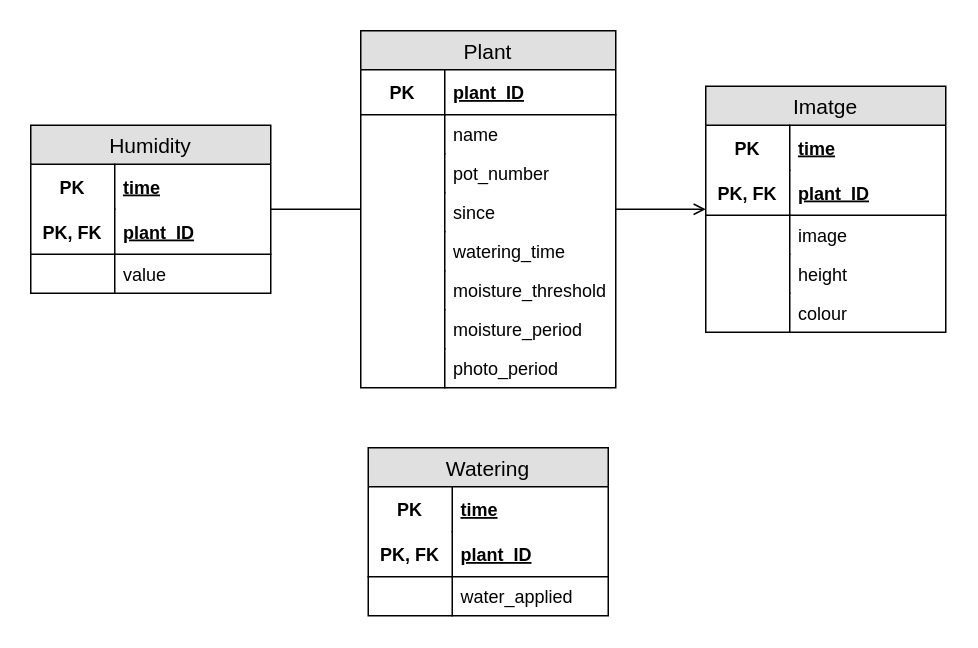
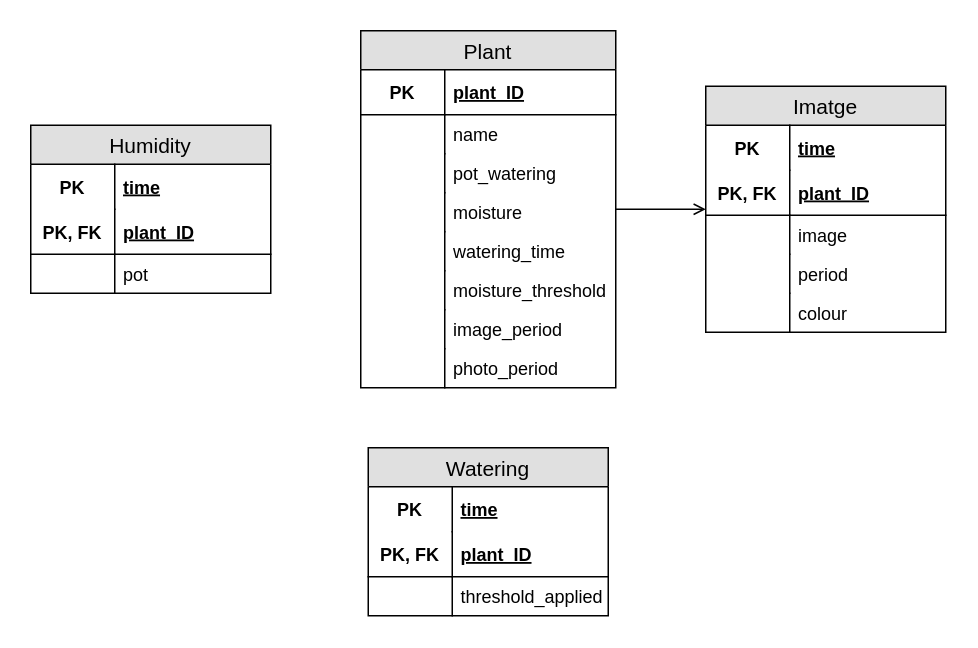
  <mxCell id="0" />
  <mxCell id="1" parent="0" />
- <mxCell id="2" style="edgeStyle=orthogonalEdgeStyle;rounded=0;orthogonalLoop=1;jettySize=auto;html=1;endArrow=none;endFill=0;" parent="1" source="3" target="22" edge="1"><mxGeometry relative="1" as="geometry" /></mxCell>
  <mxCell id="3" value="Humidity" style="swimlane;fontStyle=0;childLayout=stackLayout;horizontal=1;startSize=26;fillColor=#e0e0e0;horizontalStack=0;resizeParent=1;resizeParentMax=0;resizeLast=0;collapsible=1;marginBottom=0;swimlaneFillColor=#ffffff;align=center;fontSize=14;" parent="1" vertex="1"><mxGeometry x="20" y="83" width="160" height="112" as="geometry" /></mxCell>
  <mxCell id="4" value="time" style="shape=partialRectangle;top=0;left=0;right=0;bottom=0;align=left;verticalAlign=middle;fillColor=none;spacingLeft=60;spacingRight=4;overflow=hidden;rotatable=0;points=[[0,0.5],[1,0.5]];portConstraint=eastwest;dropTarget=0;fontStyle=5;fontSize=12;" parent="3" vertex="1"><mxGeometry y="26" width="160" height="30" as="geometry" /></mxCell>
  <mxCell id="5" value="PK" style="shape=partialRectangle;fontStyle=1;top=0;left=0;bottom=0;fillColor=none;align=center;verticalAlign=middle;spacingLeft=4;spacingRight=4;overflow=hidden;rotatable=0;points=[];portConstraint=eastwest;part=1;fontSize=12;" parent="4" vertex="1" connectable="0"><mxGeometry width="56" height="30" as="geometry" /></mxCell>
  <mxCell id="6" value="plant_ID" style="shape=partialRectangle;top=0;left=0;right=0;bottom=1;align=left;verticalAlign=middle;fillColor=none;spacingLeft=60;spacingRight=4;overflow=hidden;rotatable=0;points=[[0,0.5],[1,0.5]];portConstraint=eastwest;dropTarget=0;fontStyle=5;fontSize=12;" parent="3" vertex="1"><mxGeometry y="56" width="160" height="30" as="geometry" /></mxCell>
  <mxCell id="7" value="PK, FK" style="shape=partialRectangle;fontStyle=1;top=0;left=0;bottom=0;fillColor=none;align=center;verticalAlign=middle;spacingLeft=4;spacingRight=4;overflow=hidden;rotatable=0;points=[];portConstraint=eastwest;part=1;fontSize=12;" parent="6" vertex="1" connectable="0"><mxGeometry width="56" height="30" as="geometry" /></mxCell>
- <mxCell id="8" value="value" style="shape=partialRectangle;top=0;left=0;right=0;bottom=0;align=left;verticalAlign=top;fillColor=none;spacingLeft=60;spacingRight=4;overflow=hidden;rotatable=0;points=[[0,0.5],[1,0.5]];portConstraint=eastwest;dropTarget=0;fontSize=12;" parent="3" vertex="1"><mxGeometry y="86" width="160" height="26" as="geometry" /></mxCell>
+ <mxCell id="8" value="pot" style="shape=partialRectangle;top=0;left=0;right=0;bottom=0;align=left;verticalAlign=top;fillColor=none;spacingLeft=60;spacingRight=4;overflow=hidden;rotatable=0;points=[[0,0.5],[1,0.5]];portConstraint=eastwest;dropTarget=0;fontSize=12;" parent="3" vertex="1"><mxGeometry y="86" width="160" height="26" as="geometry" /></mxCell>
  <mxCell id="9" value="" style="shape=partialRectangle;top=0;left=0;bottom=0;fillColor=none;align=left;verticalAlign=top;spacingLeft=4;spacingRight=4;overflow=hidden;rotatable=0;points=[];portConstraint=eastwest;part=1;fontSize=12;" parent="8" vertex="1" connectable="0"><mxGeometry width="56" height="26" as="geometry" /></mxCell>
  <mxCell id="10" value="Imatge" style="swimlane;fontStyle=0;childLayout=stackLayout;horizontal=1;startSize=26;fillColor=#e0e0e0;horizontalStack=0;resizeParent=1;resizeParentMax=0;resizeLast=0;collapsible=1;marginBottom=0;swimlaneFillColor=#ffffff;align=center;fontSize=14;" parent="1" vertex="1"><mxGeometry x="470" y="57" width="160" height="164" as="geometry" /></mxCell>
  <mxCell id="11" value="time" style="shape=partialRectangle;top=0;left=0;right=0;bottom=0;align=left;verticalAlign=middle;fillColor=none;spacingLeft=60;spacingRight=4;overflow=hidden;rotatable=0;points=[[0,0.5],[1,0.5]];portConstraint=eastwest;dropTarget=0;fontStyle=5;fontSize=12;" parent="10" vertex="1"><mxGeometry y="26" width="160" height="30" as="geometry" /></mxCell>
  <mxCell id="12" value="PK" style="shape=partialRectangle;fontStyle=1;top=0;left=0;bottom=0;fillColor=none;align=center;verticalAlign=middle;spacingLeft=4;spacingRight=4;overflow=hidden;rotatable=0;points=[];portConstraint=eastwest;part=1;fontSize=12;" parent="11" vertex="1" connectable="0"><mxGeometry width="56" height="30" as="geometry" /></mxCell>
  <mxCell id="13" value="plant_ID" style="shape=partialRectangle;top=0;left=0;right=0;bottom=1;align=left;verticalAlign=middle;fillColor=none;spacingLeft=60;spacingRight=4;overflow=hidden;rotatable=0;points=[[0,0.5],[1,0.5]];portConstraint=eastwest;dropTarget=0;fontStyle=5;fontSize=12;" parent="10" vertex="1"><mxGeometry y="56" width="160" height="30" as="geometry" /></mxCell>
  <mxCell id="14" value="PK, FK" style="shape=partialRectangle;fontStyle=1;top=0;left=0;bottom=0;fillColor=none;align=center;verticalAlign=middle;spacingLeft=4;spacingRight=4;overflow=hidden;rotatable=0;points=[];portConstraint=eastwest;part=1;fontSize=12;" parent="13" vertex="1" connectable="0"><mxGeometry width="56" height="30" as="geometry" /></mxCell>
  <mxCell id="15" value="image" style="shape=partialRectangle;top=0;left=0;right=0;bottom=0;align=left;verticalAlign=top;fillColor=none;spacingLeft=60;spacingRight=4;overflow=hidden;rotatable=0;points=[[0,0.5],[1,0.5]];portConstraint=eastwest;dropTarget=0;fontSize=12;" parent="10" vertex="1"><mxGeometry y="86" width="160" height="26" as="geometry" /></mxCell>
  <mxCell id="16" value="" style="shape=partialRectangle;top=0;left=0;bottom=0;fillColor=none;align=left;verticalAlign=top;spacingLeft=4;spacingRight=4;overflow=hidden;rotatable=0;points=[];portConstraint=eastwest;part=1;fontSize=12;" parent="15" vertex="1" connectable="0"><mxGeometry width="56" height="26" as="geometry" /></mxCell>
- <mxCell id="17" value="height" style="shape=partialRectangle;top=0;left=0;right=0;bottom=0;align=left;verticalAlign=top;fillColor=none;spacingLeft=60;spacingRight=4;overflow=hidden;rotatable=0;points=[[0,0.5],[1,0.5]];portConstraint=eastwest;dropTarget=0;fontSize=12;" parent="10" vertex="1"><mxGeometry y="112" width="160" height="26" as="geometry" /></mxCell>
+ <mxCell id="17" value="period" style="shape=partialRectangle;top=0;left=0;right=0;bottom=0;align=left;verticalAlign=top;fillColor=none;spacingLeft=60;spacingRight=4;overflow=hidden;rotatable=0;points=[[0,0.5],[1,0.5]];portConstraint=eastwest;dropTarget=0;fontSize=12;" parent="10" vertex="1"><mxGeometry y="112" width="160" height="26" as="geometry" /></mxCell>
  <mxCell id="18" value="" style="shape=partialRectangle;top=0;left=0;bottom=0;fillColor=none;align=left;verticalAlign=top;spacingLeft=4;spacingRight=4;overflow=hidden;rotatable=0;points=[];portConstraint=eastwest;part=1;fontSize=12;" parent="17" vertex="1" connectable="0"><mxGeometry width="56" height="26" as="geometry" /></mxCell>
  <mxCell id="19" value="colour" style="shape=partialRectangle;top=0;left=0;right=0;bottom=0;align=left;verticalAlign=top;fillColor=none;spacingLeft=60;spacingRight=4;overflow=hidden;rotatable=0;points=[[0,0.5],[1,0.5]];portConstraint=eastwest;dropTarget=0;fontSize=12;" parent="10" vertex="1"><mxGeometry y="138" width="160" height="26" as="geometry" /></mxCell>
  <mxCell id="20" value="" style="shape=partialRectangle;top=0;left=0;bottom=0;fillColor=none;align=left;verticalAlign=top;spacingLeft=4;spacingRight=4;overflow=hidden;rotatable=0;points=[];portConstraint=eastwest;part=1;fontSize=12;" parent="19" vertex="1" connectable="0"><mxGeometry width="56" height="26" as="geometry" /></mxCell>
  <mxCell id="21" style="edgeStyle=orthogonalEdgeStyle;rounded=0;orthogonalLoop=1;jettySize=auto;html=1;endArrow=open;endFill=0;" parent="1" source="22" target="10" edge="1"><mxGeometry relative="1" as="geometry" /></mxCell>
  <mxCell id="22" value="Plant" style="swimlane;fontStyle=0;childLayout=stackLayout;horizontal=1;startSize=26;fillColor=#e0e0e0;horizontalStack=0;resizeParent=1;resizeParentMax=0;resizeLast=0;collapsible=1;marginBottom=0;swimlaneFillColor=#ffffff;align=center;fontSize=14;" parent="1" vertex="1"><mxGeometry x="240" y="20" width="170" height="238" as="geometry" /></mxCell>
  <mxCell id="23" value="plant_ID" style="shape=partialRectangle;top=0;left=0;right=0;bottom=1;align=left;verticalAlign=middle;fillColor=none;spacingLeft=60;spacingRight=4;overflow=hidden;rotatable=0;points=[[0,0.5],[1,0.5]];portConstraint=eastwest;dropTarget=0;fontStyle=5;fontSize=12;" parent="22" vertex="1"><mxGeometry y="26" width="170" height="30" as="geometry" /></mxCell>
  <mxCell id="24" value="PK" style="shape=partialRectangle;fontStyle=1;top=0;left=0;bottom=0;fillColor=none;align=center;verticalAlign=middle;spacingLeft=4;spacingRight=4;overflow=hidden;rotatable=0;points=[];portConstraint=eastwest;part=1;fontSize=12;" parent="23" vertex="1" connectable="0"><mxGeometry width="56" height="30" as="geometry" /></mxCell>
  <mxCell id="25" value="name" style="shape=partialRectangle;top=0;left=0;right=0;bottom=0;align=left;verticalAlign=top;fillColor=none;spacingLeft=60;spacingRight=4;overflow=hidden;rotatable=0;points=[[0,0.5],[1,0.5]];portConstraint=eastwest;dropTarget=0;fontSize=12;" parent="22" vertex="1"><mxGeometry y="56" width="170" height="26" as="geometry" /></mxCell>
  <mxCell id="26" value="" style="shape=partialRectangle;top=0;left=0;bottom=0;fillColor=none;align=left;verticalAlign=top;spacingLeft=4;spacingRight=4;overflow=hidden;rotatable=0;points=[];portConstraint=eastwest;part=1;fontSize=12;" parent="25" vertex="1" connectable="0"><mxGeometry width="56" height="26" as="geometry" /></mxCell>
- <mxCell id="27" value="pot_number" style="shape=partialRectangle;top=0;left=0;right=0;bottom=0;align=left;verticalAlign=top;fillColor=none;spacingLeft=60;spacingRight=4;overflow=hidden;rotatable=0;points=[[0,0.5],[1,0.5]];portConstraint=eastwest;dropTarget=0;fontSize=12;" parent="22" vertex="1"><mxGeometry y="82" width="170" height="26" as="geometry" /></mxCell>
+ <mxCell id="27" value="pot_watering" style="shape=partialRectangle;top=0;left=0;right=0;bottom=0;align=left;verticalAlign=top;fillColor=none;spacingLeft=60;spacingRight=4;overflow=hidden;rotatable=0;points=[[0,0.5],[1,0.5]];portConstraint=eastwest;dropTarget=0;fontSize=12;" parent="22" vertex="1"><mxGeometry y="82" width="170" height="26" as="geometry" /></mxCell>
  <mxCell id="28" value="" style="shape=partialRectangle;top=0;left=0;bottom=0;fillColor=none;align=left;verticalAlign=top;spacingLeft=4;spacingRight=4;overflow=hidden;rotatable=0;points=[];portConstraint=eastwest;part=1;fontSize=12;" parent="27" vertex="1" connectable="0"><mxGeometry width="56" height="26" as="geometry" /></mxCell>
- <mxCell id="29" value="since" style="shape=partialRectangle;top=0;left=0;right=0;bottom=0;align=left;verticalAlign=top;fillColor=none;spacingLeft=60;spacingRight=4;overflow=hidden;rotatable=0;points=[[0,0.5],[1,0.5]];portConstraint=eastwest;dropTarget=0;fontSize=12;" parent="22" vertex="1"><mxGeometry y="108" width="170" height="26" as="geometry" /></mxCell>
+ <mxCell id="29" value="moisture" style="shape=partialRectangle;top=0;left=0;right=0;bottom=0;align=left;verticalAlign=top;fillColor=none;spacingLeft=60;spacingRight=4;overflow=hidden;rotatable=0;points=[[0,0.5],[1,0.5]];portConstraint=eastwest;dropTarget=0;fontSize=12;" parent="22" vertex="1"><mxGeometry y="108" width="170" height="26" as="geometry" /></mxCell>
  <mxCell id="30" value="" style="shape=partialRectangle;top=0;left=0;bottom=0;fillColor=none;align=left;verticalAlign=top;spacingLeft=4;spacingRight=4;overflow=hidden;rotatable=0;points=[];portConstraint=eastwest;part=1;fontSize=12;" parent="29" vertex="1" connectable="0"><mxGeometry width="56" height="26" as="geometry" /></mxCell>
  <mxCell id="31" value="watering_time" style="shape=partialRectangle;top=0;left=0;right=0;bottom=0;align=left;verticalAlign=top;fillColor=none;spacingLeft=60;spacingRight=4;overflow=hidden;rotatable=0;points=[[0,0.5],[1,0.5]];portConstraint=eastwest;dropTarget=0;fontSize=12;" parent="22" vertex="1"><mxGeometry y="134" width="170" height="26" as="geometry" /></mxCell>
  <mxCell id="32" value="" style="shape=partialRectangle;top=0;left=0;bottom=0;fillColor=none;align=left;verticalAlign=top;spacingLeft=4;spacingRight=4;overflow=hidden;rotatable=0;points=[];portConstraint=eastwest;part=1;fontSize=12;" parent="31" vertex="1" connectable="0"><mxGeometry width="56" height="26" as="geometry" /></mxCell>
  <mxCell id="33" value="moisture_threshold" style="shape=partialRectangle;top=0;left=0;right=0;bottom=0;align=left;verticalAlign=top;fillColor=none;spacingLeft=60;spacingRight=4;overflow=hidden;rotatable=0;points=[[0,0.5],[1,0.5]];portConstraint=eastwest;dropTarget=0;fontSize=12;" parent="22" vertex="1"><mxGeometry y="160" width="170" height="26" as="geometry" /></mxCell>
  <mxCell id="34" value="" style="shape=partialRectangle;top=0;left=0;bottom=0;fillColor=none;align=left;verticalAlign=top;spacingLeft=4;spacingRight=4;overflow=hidden;rotatable=0;points=[];portConstraint=eastwest;part=1;fontSize=12;" parent="33" vertex="1" connectable="0"><mxGeometry width="56" height="26" as="geometry" /></mxCell>
- <mxCell id="35" value="moisture_period" style="shape=partialRectangle;top=0;left=0;right=0;bottom=0;align=left;verticalAlign=top;fillColor=none;spacingLeft=60;spacingRight=4;overflow=hidden;rotatable=0;points=[[0,0.5],[1,0.5]];portConstraint=eastwest;dropTarget=0;fontSize=12;" vertex="1" parent="22"><mxGeometry y="186" width="170" height="26" as="geometry" /></mxCell>
+ <mxCell id="35" value="image_period" style="shape=partialRectangle;top=0;left=0;right=0;bottom=0;align=left;verticalAlign=top;fillColor=none;spacingLeft=60;spacingRight=4;overflow=hidden;rotatable=0;points=[[0,0.5],[1,0.5]];portConstraint=eastwest;dropTarget=0;fontSize=12;" vertex="1" parent="22"><mxGeometry y="186" width="170" height="26" as="geometry" /></mxCell>
  <mxCell id="36" value="" style="shape=partialRectangle;top=0;left=0;bottom=0;fillColor=none;align=left;verticalAlign=top;spacingLeft=4;spacingRight=4;overflow=hidden;rotatable=0;points=[];portConstraint=eastwest;part=1;fontSize=12;" vertex="1" connectable="0" parent="35"><mxGeometry width="56" height="26" as="geometry" /></mxCell>
  <mxCell id="37" value="photo_period" style="shape=partialRectangle;top=0;left=0;right=0;bottom=0;align=left;verticalAlign=top;fillColor=none;spacingLeft=60;spacingRight=4;overflow=hidden;rotatable=0;points=[[0,0.5],[1,0.5]];portConstraint=eastwest;dropTarget=0;fontSize=12;" parent="22" vertex="1"><mxGeometry y="212" width="170" height="26" as="geometry" /></mxCell>
  <mxCell id="38" value="" style="shape=partialRectangle;top=0;left=0;bottom=0;fillColor=none;align=left;verticalAlign=top;spacingLeft=4;spacingRight=4;overflow=hidden;rotatable=0;points=[];portConstraint=eastwest;part=1;fontSize=12;" parent="37" vertex="1" connectable="0"><mxGeometry width="56" height="26" as="geometry" /></mxCell>
  <mxCell id="39" value="Watering" style="swimlane;fontStyle=0;childLayout=stackLayout;horizontal=1;startSize=26;fillColor=#e0e0e0;horizontalStack=0;resizeParent=1;resizeParentMax=0;resizeLast=0;collapsible=1;marginBottom=0;swimlaneFillColor=#ffffff;align=center;fontSize=14;" parent="1" vertex="1"><mxGeometry x="245" y="298" width="160" height="112" as="geometry" /></mxCell>
  <mxCell id="40" value="time" style="shape=partialRectangle;top=0;left=0;right=0;bottom=0;align=left;verticalAlign=middle;fillColor=none;spacingLeft=60;spacingRight=4;overflow=hidden;rotatable=0;points=[[0,0.5],[1,0.5]];portConstraint=eastwest;dropTarget=0;fontStyle=5;fontSize=12;" parent="39" vertex="1"><mxGeometry y="26" width="160" height="30" as="geometry" /></mxCell>
  <mxCell id="41" value="PK" style="shape=partialRectangle;fontStyle=1;top=0;left=0;bottom=0;fillColor=none;align=center;verticalAlign=middle;spacingLeft=4;spacingRight=4;overflow=hidden;rotatable=0;points=[];portConstraint=eastwest;part=1;fontSize=12;" parent="40" vertex="1" connectable="0"><mxGeometry width="56" height="30" as="geometry" /></mxCell>
  <mxCell id="42" value="plant_ID" style="shape=partialRectangle;top=0;left=0;right=0;bottom=1;align=left;verticalAlign=middle;fillColor=none;spacingLeft=60;spacingRight=4;overflow=hidden;rotatable=0;points=[[0,0.5],[1,0.5]];portConstraint=eastwest;dropTarget=0;fontStyle=5;fontSize=12;" parent="39" vertex="1"><mxGeometry y="56" width="160" height="30" as="geometry" /></mxCell>
  <mxCell id="43" value="PK, FK" style="shape=partialRectangle;fontStyle=1;top=0;left=0;bottom=0;fillColor=none;align=center;verticalAlign=middle;spacingLeft=4;spacingRight=4;overflow=hidden;rotatable=0;points=[];portConstraint=eastwest;part=1;fontSize=12;" parent="42" vertex="1" connectable="0"><mxGeometry width="56" height="30" as="geometry" /></mxCell>
- <mxCell id="44" value="water_applied" style="shape=partialRectangle;top=0;left=0;right=0;bottom=0;align=left;verticalAlign=top;fillColor=none;spacingLeft=60;spacingRight=4;overflow=hidden;rotatable=0;points=[[0,0.5],[1,0.5]];portConstraint=eastwest;dropTarget=0;fontSize=12;" parent="39" vertex="1"><mxGeometry y="86" width="160" height="26" as="geometry" /></mxCell>
+ <mxCell id="44" value="threshold_applied" style="shape=partialRectangle;top=0;left=0;right=0;bottom=0;align=left;verticalAlign=top;fillColor=none;spacingLeft=60;spacingRight=4;overflow=hidden;rotatable=0;points=[[0,0.5],[1,0.5]];portConstraint=eastwest;dropTarget=0;fontSize=12;" parent="39" vertex="1"><mxGeometry y="86" width="160" height="26" as="geometry" /></mxCell>
  <mxCell id="45" value="" style="shape=partialRectangle;top=0;left=0;bottom=0;fillColor=none;align=left;verticalAlign=top;spacingLeft=4;spacingRight=4;overflow=hidden;rotatable=0;points=[];portConstraint=eastwest;part=1;fontSize=12;" parent="44" vertex="1" connectable="0"><mxGeometry width="56" height="26" as="geometry" /></mxCell>
